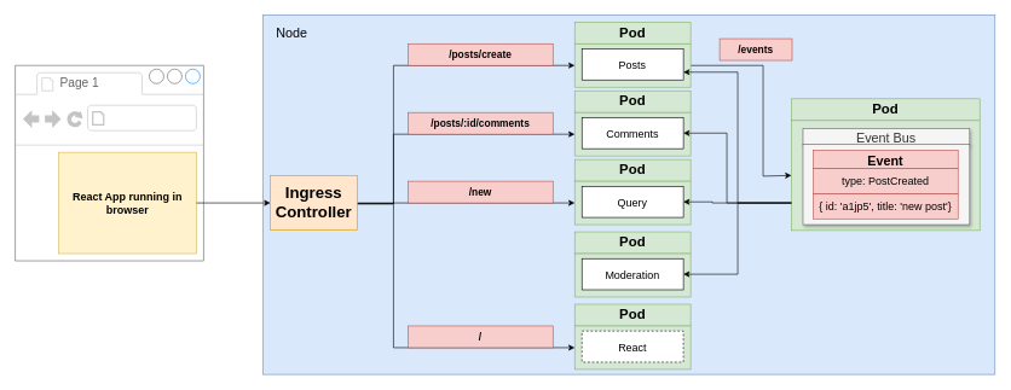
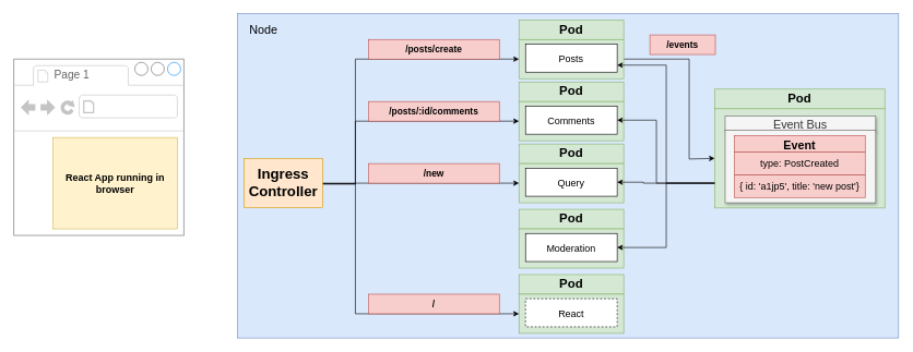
  <mxCell id="0" />
  <mxCell id="1" parent="0" />
  <mxCell id="2" value="" style="rounded=0;whiteSpace=wrap;html=1;fontSize=25;align=center;fillColor=#dae8fc;strokeColor=#6c8ebf;" parent="1" vertex="1"><mxGeometry x="362" y="20" width="1010" height="497" as="geometry" /></mxCell>
  <mxCell id="3" value="" style="rounded=0;whiteSpace=wrap;html=1;fontSize=19;fillColor=#d5e8d4;strokeColor=#82b366;fontStyle=1" vertex="1" parent="1"><mxGeometry x="1091" y="166" width="260" height="152" as="geometry" /></mxCell>
  <mxCell id="4" value="&lt;font style=&quot;font-size: 18px;&quot;&gt;Event Bus&lt;/font&gt;" style="rounded=0;whiteSpace=wrap;html=1;shadow=1;fontSize=21;align=center;fillColor=#f5f5f5;strokeColor=#666666;fontColor=#333333;fontStyle=0" parent="1" vertex="1"><mxGeometry x="1107" y="177" width="230" height="23" as="geometry" /></mxCell>
  <mxCell id="5" value="" style="rounded=0;whiteSpace=wrap;html=1;shadow=1;fontSize=17;align=left;fillColor=#f5f5f5;strokeColor=#666666;fontColor=#333333;" parent="1" vertex="1"><mxGeometry x="1107" y="199" width="230" height="111" as="geometry" /></mxCell>
  <mxCell id="6" value="" style="group" parent="1" vertex="1" connectable="0"><mxGeometry x="1032" y="92" width="280" height="115" as="geometry" /></mxCell>
  <mxCell id="7" value="Pod" style="rounded=0;whiteSpace=wrap;html=1;fontSize=19;fillColor=#d5e8d4;strokeColor=#82b366;fontStyle=1" parent="1" vertex="1"><mxGeometry x="792" y="30" width="160" height="30" as="geometry" /></mxCell>
  <mxCell id="8" style="edgeStyle=orthogonalEdgeStyle;rounded=0;orthogonalLoop=1;jettySize=auto;html=1;exitX=1;exitY=0.5;exitDx=0;exitDy=0;entryX=0;entryY=0.5;entryDx=0;entryDy=0;fontFamily=Helvetica;fontSize=25;fontColor=default;" edge="1" parent="1" source="9" target="3"><mxGeometry relative="1" as="geometry"><Array as="points"><mxPoint x="1052" y="90" /><mxPoint x="1052" y="243" /><mxPoint x="1091" y="243" /></Array></mxGeometry></mxCell>
  <mxCell id="9" value="" style="rounded=0;whiteSpace=wrap;html=1;fontSize=19;fillColor=#d5e8d4;strokeColor=#82b366;fontStyle=1" parent="1" vertex="1"><mxGeometry x="792" y="60" width="160" height="60" as="geometry" /></mxCell>
  <mxCell id="10" value="Posts" style="rounded=0;whiteSpace=wrap;html=1;fontSize=15;fontColor=#000000;" parent="1" vertex="1"><mxGeometry x="802" y="67" width="140" height="43" as="geometry" /></mxCell>
  <mxCell id="11" value="Pod" style="rounded=0;whiteSpace=wrap;html=1;fontSize=19;fillColor=#d5e8d4;strokeColor=#82b366;fontStyle=1" parent="1" vertex="1"><mxGeometry x="792" y="125" width="160" height="30" as="geometry" /></mxCell>
  <mxCell id="12" value="" style="rounded=0;whiteSpace=wrap;html=1;fontSize=19;fillColor=#d5e8d4;strokeColor=#82b366;fontStyle=1" parent="1" vertex="1"><mxGeometry x="792" y="155" width="160" height="60" as="geometry" /></mxCell>
  <mxCell id="13" value="Comments" style="rounded=0;whiteSpace=wrap;html=1;fontSize=15;fontColor=#000000;" parent="1" vertex="1"><mxGeometry x="802" y="162" width="140" height="43" as="geometry" /></mxCell>
  <mxCell id="14" value="Pod" style="rounded=0;whiteSpace=wrap;html=1;fontSize=19;fillColor=#d5e8d4;strokeColor=#82b366;fontStyle=1" parent="1" vertex="1"><mxGeometry x="792" y="220" width="160" height="30" as="geometry" /></mxCell>
  <mxCell id="15" value="" style="rounded=0;whiteSpace=wrap;html=1;fontSize=19;fillColor=#d5e8d4;strokeColor=#82b366;fontStyle=1" parent="1" vertex="1"><mxGeometry x="792" y="250" width="160" height="60" as="geometry" /></mxCell>
  <mxCell id="16" value="Query" style="rounded=0;whiteSpace=wrap;html=1;fontSize=15;fontColor=#000000;" parent="1" vertex="1"><mxGeometry x="802" y="257" width="140" height="43" as="geometry" /></mxCell>
  <mxCell id="17" value="Pod" style="rounded=0;whiteSpace=wrap;html=1;fontSize=19;fillColor=#d5e8d4;strokeColor=#82b366;fontStyle=1" parent="1" vertex="1"><mxGeometry x="792" y="320" width="160" height="30" as="geometry" /></mxCell>
  <mxCell id="18" value="" style="rounded=0;whiteSpace=wrap;html=1;fontSize=19;fillColor=#d5e8d4;strokeColor=#82b366;fontStyle=1" parent="1" vertex="1"><mxGeometry x="792" y="350" width="160" height="60" as="geometry" /></mxCell>
  <mxCell id="19" value="Moderation" style="rounded=0;whiteSpace=wrap;html=1;fontSize=15;fontColor=#000000;" parent="1" vertex="1"><mxGeometry x="802" y="357" width="140" height="43" as="geometry" /></mxCell>
  <mxCell id="20" value="Pod" style="rounded=0;whiteSpace=wrap;html=1;fontSize=19;fillColor=#d5e8d4;strokeColor=#82b366;fontStyle=1" parent="1" vertex="1"><mxGeometry x="792" y="420" width="160" height="30" as="geometry" /></mxCell>
  <mxCell id="21" value="" style="rounded=0;whiteSpace=wrap;html=1;fontSize=19;fillColor=#d5e8d4;strokeColor=#82b366;fontStyle=1" parent="1" vertex="1"><mxGeometry x="792" y="450" width="160" height="60" as="geometry" /></mxCell>
  <mxCell id="22" value="React" style="rounded=0;whiteSpace=wrap;html=1;fontSize=15;fontColor=#000000;dashed=1;" parent="1" vertex="1"><mxGeometry x="802" y="457" width="140" height="43" as="geometry" /></mxCell>
  <mxCell id="23" style="edgeStyle=orthogonalEdgeStyle;rounded=0;orthogonalLoop=1;jettySize=auto;html=1;exitX=1;exitY=0.5;exitDx=0;exitDy=0;entryX=0;entryY=0.5;entryDx=0;entryDy=0;fontSize=25;" parent="1" source="27" target="9" edge="1"><mxGeometry relative="1" as="geometry"><Array as="points"><mxPoint x="492" y="281" /><mxPoint x="542" y="281" /><mxPoint x="542" y="90" /></Array></mxGeometry></mxCell>
  <mxCell id="24" style="edgeStyle=orthogonalEdgeStyle;rounded=0;orthogonalLoop=1;jettySize=auto;html=1;exitX=1;exitY=0.5;exitDx=0;exitDy=0;entryX=0;entryY=0.5;entryDx=0;entryDy=0;fontSize=25;" parent="1" source="27" target="12" edge="1"><mxGeometry relative="1" as="geometry"><Array as="points"><mxPoint x="492" y="281" /><mxPoint x="542" y="281" /><mxPoint x="542" y="185" /></Array></mxGeometry></mxCell>
  <mxCell id="25" style="edgeStyle=orthogonalEdgeStyle;rounded=0;orthogonalLoop=1;jettySize=auto;html=1;exitX=1;exitY=0.5;exitDx=0;exitDy=0;entryX=0;entryY=0.5;entryDx=0;entryDy=0;fontSize=25;" parent="1" source="27" target="15" edge="1"><mxGeometry relative="1" as="geometry" /></mxCell>
  <mxCell id="26" style="edgeStyle=orthogonalEdgeStyle;rounded=0;orthogonalLoop=1;jettySize=auto;html=1;exitX=1;exitY=0.5;exitDx=0;exitDy=0;entryX=0;entryY=0.5;entryDx=0;entryDy=0;fontSize=25;" parent="1" source="27" target="21" edge="1"><mxGeometry relative="1" as="geometry"><Array as="points"><mxPoint x="492" y="281" /><mxPoint x="542" y="281" /><mxPoint x="542" y="480" /></Array></mxGeometry></mxCell>
  <mxCell id="27" value="Ingress Controller" style="rounded=0;whiteSpace=wrap;html=1;fontSize=22;fillColor=#ffe6cc;strokeColor=#d79b00;fontStyle=1" parent="1" vertex="1"><mxGeometry x="372" y="242.5" width="120" height="75" as="geometry" /></mxCell>
  <mxCell id="28" value="/posts/create" style="rounded=0;whiteSpace=wrap;html=1;fontSize=14;align=center;fillColor=#f8cecc;strokeColor=#b85450;fontStyle=1" parent="1" vertex="1"><mxGeometry x="562" y="60" width="200" height="30" as="geometry" /></mxCell>
  <mxCell id="29" value="/posts/:id/comments" style="rounded=0;whiteSpace=wrap;html=1;fontSize=14;align=center;fillColor=#f8cecc;strokeColor=#b85450;fontStyle=1" parent="1" vertex="1"><mxGeometry x="562" y="155" width="200" height="30" as="geometry" /></mxCell>
  <mxCell id="30" value="/new" style="rounded=0;whiteSpace=wrap;html=1;fontSize=14;align=center;fillColor=#f8cecc;strokeColor=#b85450;fontStyle=1" parent="1" vertex="1"><mxGeometry x="562" y="250" width="200" height="30" as="geometry" /></mxCell>
  <mxCell id="31" value="/" style="rounded=0;whiteSpace=wrap;html=1;fontSize=14;align=center;fillColor=#f8cecc;strokeColor=#b85450;fontStyle=1" parent="1" vertex="1"><mxGeometry x="562" y="450" width="200" height="30" as="geometry" /></mxCell>
  <mxCell id="32" value="&lt;font style=&quot;font-size: 18px;&quot;&gt;Node&lt;/font&gt;" style="text;html=1;strokeColor=none;fillColor=none;align=center;verticalAlign=middle;whiteSpace=wrap;rounded=0;" parent="1" vertex="1"><mxGeometry x="372" y="30" width="60" height="30" as="geometry" /></mxCell>
  <mxCell id="33" value="" style="strokeWidth=1;shadow=0;dashed=0;align=center;html=1;shape=mxgraph.mockup.containers.browserWindow;rSize=0;strokeColor=#666666;strokeColor2=#008cff;strokeColor3=#c4c4c4;mainText=,;recursiveResize=0;" parent="1" vertex="1"><mxGeometry x="20" y="90" width="250" height="270" as="geometry" /></mxCell>
  <mxCell id="34" value="Page 1" style="strokeWidth=1;shadow=0;dashed=0;align=center;html=1;shape=mxgraph.mockup.containers.anchor;fontSize=17;fontColor=#666666;align=left;" parent="33" vertex="1"><mxGeometry x="60" y="12" width="110" height="26" as="geometry" /></mxCell>
  <mxCell id="35" value="" style="strokeWidth=1;shadow=0;dashed=0;align=center;html=1;shape=mxgraph.mockup.containers.anchor;rSize=0;fontSize=17;fontColor=#666666;align=left;" parent="33" vertex="1"><mxGeometry x="130" y="60" width="250" height="26" as="geometry" /></mxCell>
  <mxCell id="36" value="React App running in browser" style="rounded=0;whiteSpace=wrap;html=1;fontSize=15;fillColor=#fff2cc;strokeColor=#d6b656;fontStyle=1" parent="33" vertex="1"><mxGeometry x="60" y="120" width="190" height="140" as="geometry" /></mxCell>
- <mxCell id="37" style="edgeStyle=orthogonalEdgeStyle;rounded=0;orthogonalLoop=1;jettySize=auto;html=1;exitX=1;exitY=0.5;exitDx=0;exitDy=0;entryX=0;entryY=0.5;entryDx=0;entryDy=0;fontSize=18;" parent="1" source="36" target="27" edge="1"><mxGeometry relative="1" as="geometry" /></mxCell>
  <mxCell id="38" value="/events" style="rounded=0;whiteSpace=wrap;html=1;fontSize=14;align=center;fillColor=#f8cecc;strokeColor=#b85450;fontStyle=1" vertex="1" parent="1"><mxGeometry x="992" y="53" width="100" height="30" as="geometry" /></mxCell>
  <mxCell id="39" value="Pod" style="rounded=0;whiteSpace=wrap;html=1;fontSize=19;fillColor=#d5e8d4;strokeColor=#82b366;fontStyle=1" vertex="1" parent="1"><mxGeometry x="1091" y="136" width="260" height="30" as="geometry" /></mxCell>
  <mxCell id="40" value="&lt;font style=&quot;font-size: 15px;&quot;&gt;{ id: 'a1jp5', title: 'new post'}&lt;/font&gt;" style="rounded=0;whiteSpace=wrap;html=1;shadow=0;fontSize=15;fillColor=#f8cecc;strokeColor=#b85450;" vertex="1" parent="1"><mxGeometry x="1121" y="267" width="200" height="35" as="geometry" /></mxCell>
  <mxCell id="41" value="&lt;span style=&quot;font-size: 15px;&quot;&gt;type: PostCreated&lt;/span&gt;" style="rounded=0;whiteSpace=wrap;html=1;shadow=0;fontSize=15;fillColor=#f8cecc;strokeColor=#b85450;fontStyle=0" vertex="1" parent="1"><mxGeometry x="1121" y="232" width="200" height="35" as="geometry" /></mxCell>
  <mxCell id="42" value="&lt;b&gt;&lt;font style=&quot;font-size: 18px;&quot;&gt;Event&lt;/font&gt;&lt;/b&gt;" style="rounded=0;whiteSpace=wrap;html=1;shadow=0;fontSize=21;fillColor=#f8cecc;strokeColor=#b85450;" parent="1" vertex="1"><mxGeometry x="1121" y="207" width="200" height="25" as="geometry" /></mxCell>
  <mxCell id="43" style="edgeStyle=orthogonalEdgeStyle;rounded=0;orthogonalLoop=1;jettySize=auto;html=1;exitX=0.5;exitY=1;exitDx=0;exitDy=0;fontSize=18;" edge="1" parent="1"><mxGeometry relative="1" as="geometry"><mxPoint x="1221" y="320" as="sourcePoint" /><mxPoint x="1221" y="320" as="targetPoint" /></mxGeometry></mxCell>
  <mxCell id="44" style="edgeStyle=elbowEdgeStyle;rounded=0;orthogonalLoop=1;jettySize=auto;html=1;exitX=0;exitY=0.75;exitDx=0;exitDy=0;entryX=1;entryY=0.5;entryDx=0;entryDy=0;fontFamily=Helvetica;fontSize=25;fontColor=default;" edge="1" parent="1" source="3" target="19"><mxGeometry relative="1" as="geometry" /></mxCell>
  <mxCell id="45" style="edgeStyle=elbowEdgeStyle;rounded=0;orthogonalLoop=1;jettySize=auto;html=1;exitX=0;exitY=0.75;exitDx=0;exitDy=0;entryX=1;entryY=0.75;entryDx=0;entryDy=0;fontFamily=Helvetica;fontSize=25;fontColor=default;" edge="1" parent="1" source="3" target="10"><mxGeometry relative="1" as="geometry" /></mxCell>
  <mxCell id="46" style="edgeStyle=elbowEdgeStyle;rounded=0;orthogonalLoop=1;jettySize=auto;html=1;exitX=0;exitY=0.75;exitDx=0;exitDy=0;entryX=1;entryY=0.5;entryDx=0;entryDy=0;fontFamily=Helvetica;fontSize=25;fontColor=default;" edge="1" parent="1" source="3" target="13"><mxGeometry relative="1" as="geometry"><Array as="points"><mxPoint x="1002" y="233" /></Array></mxGeometry></mxCell>
  <mxCell id="47" style="edgeStyle=elbowEdgeStyle;rounded=0;orthogonalLoop=1;jettySize=auto;html=1;exitX=0;exitY=0.75;exitDx=0;exitDy=0;entryX=1;entryY=0.5;entryDx=0;entryDy=0;fontFamily=Helvetica;fontSize=25;fontColor=default;" edge="1" parent="1" source="3" target="16"><mxGeometry relative="1" as="geometry"><Array as="points"><mxPoint x="982" y="283" /></Array></mxGeometry></mxCell>
